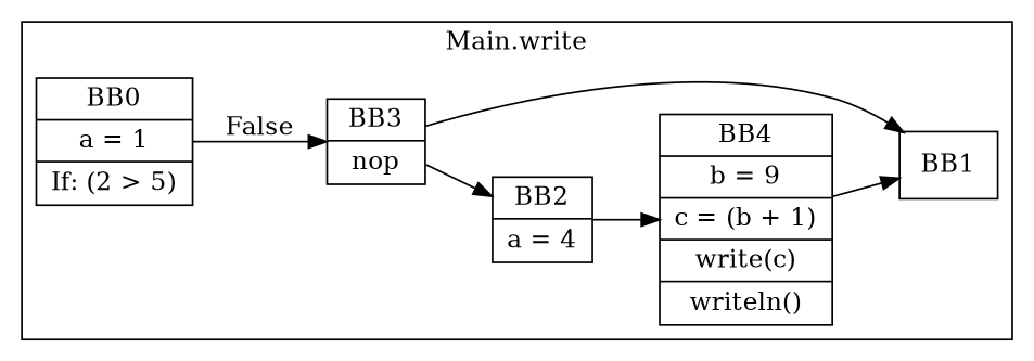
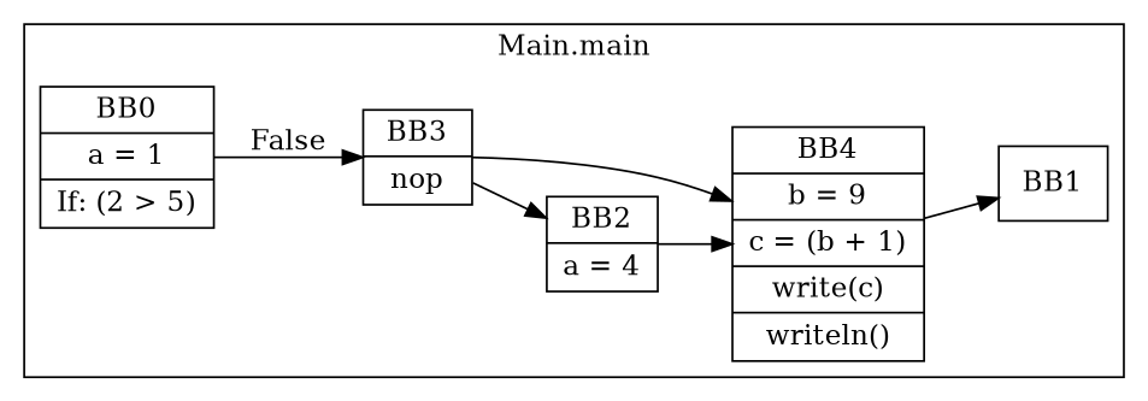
  digraph {
    rankdir=LR
    node [shape=record]
    n1 [label="BB0|a = 1|If: (2 \> 5)"]
    n2 [label="BB2|a = 4"]
    n3 [label="BB3|nop"]
    n4 [label="BB4|b = 9|c = (b + 1)|write(c)|writeln()"]
    n5 [label=BB1]
    subgraph cluster_1 {
-     label="Main.write"
+     label="Main.main"
      n1
      n2
      n3
      n4
      n5
    }
    n1 -> n3 [label=False]
    n2 -> n4
    n3 -> n2
-   n3 -> n5
+   n3 -> n4
    n4 -> n5
  }
